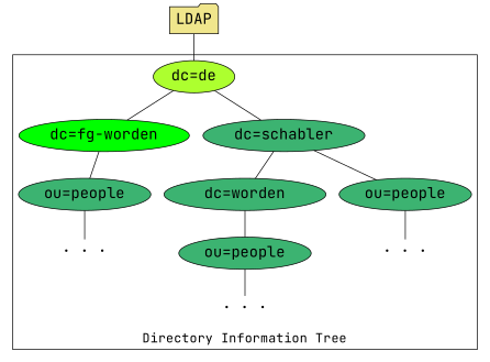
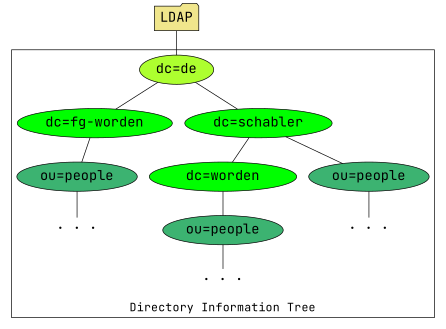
  graph {
    fontname="JetBrains Mono"
    node [fontname="JetBrains Mono" fontsize=20 style=filled]
    edge [fontname="JetBrains Mono"]
    n1 [fillcolor=green label="dc=fg-worden" width=3]
-   n2 [fillcolor=mediumseagreen label="dc=schabler" width=3]
-   n3 [fillcolor=mediumseagreen label="dc=worden" width=3]
+   n2 [fillcolor=green label="dc=schabler" width=3]
+   n3 [fillcolor=green label="dc=worden" width=3]
    n4 [fillcolor=greenyellow label="dc=de"]
    n5 [fillcolor=mediumseagreen label="ou=people"]
    n6 [label=". . ." labelloc=t shape=plaintext style=""]
    n7 [fillcolor=mediumseagreen label="ou=people"]
    n8 [label=". . ." labelloc=t shape=plaintext style=""]
    n9 [fillcolor=mediumseagreen label="ou=people"]
    n10 [label=". . ." labelloc=t shape=plaintext style=""]
    n11 [fillcolor=khaki label=LDAP shape=folder]
    subgraph sub_1 {
      n1
      n2
      n3
    }
    subgraph cluster_2 {
      fontsize=17
      label="Directory Information Tree"
      labelloc=b
      n1
      n2
      n3
      n4
      n5
      n6
      n7
      n8
      n9
      n10
    }
    n1 -- n5
    n2 -- n3
    n2 -- n7
    n3 -- n9
    n4 -- n1
    n4 -- n2
    n5 -- n6
    n7 -- n8
    n9 -- n10
    n11 -- n4
  }
